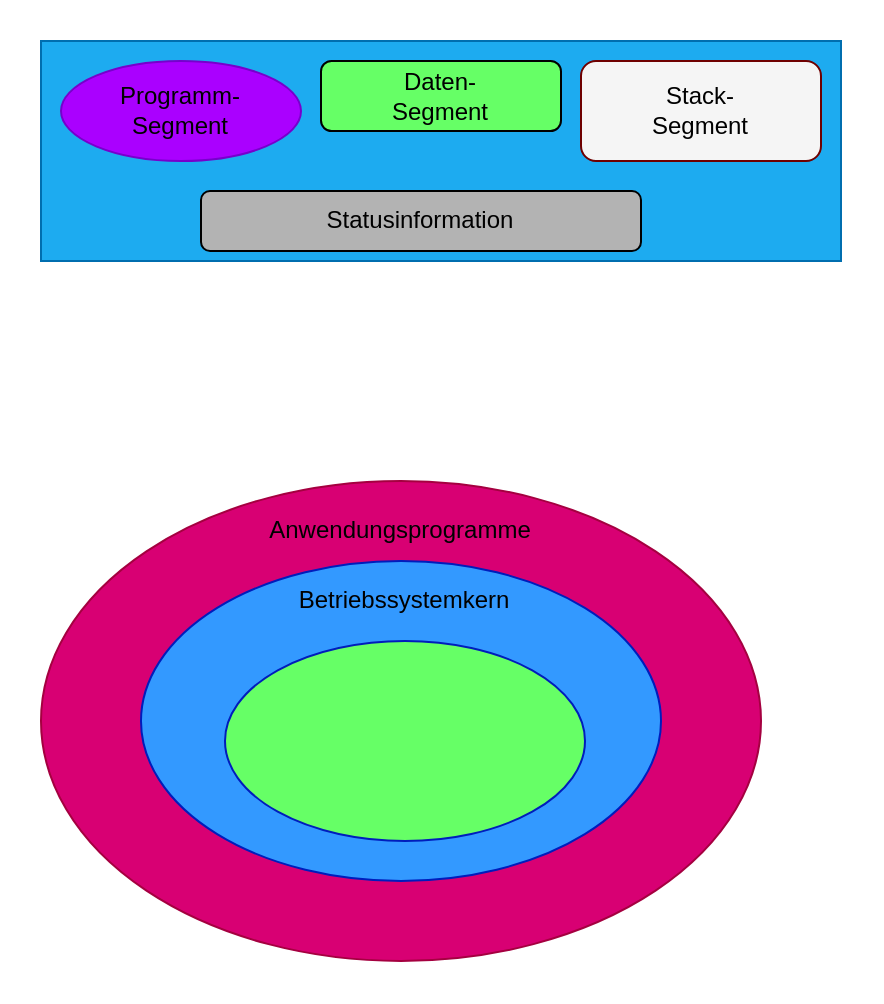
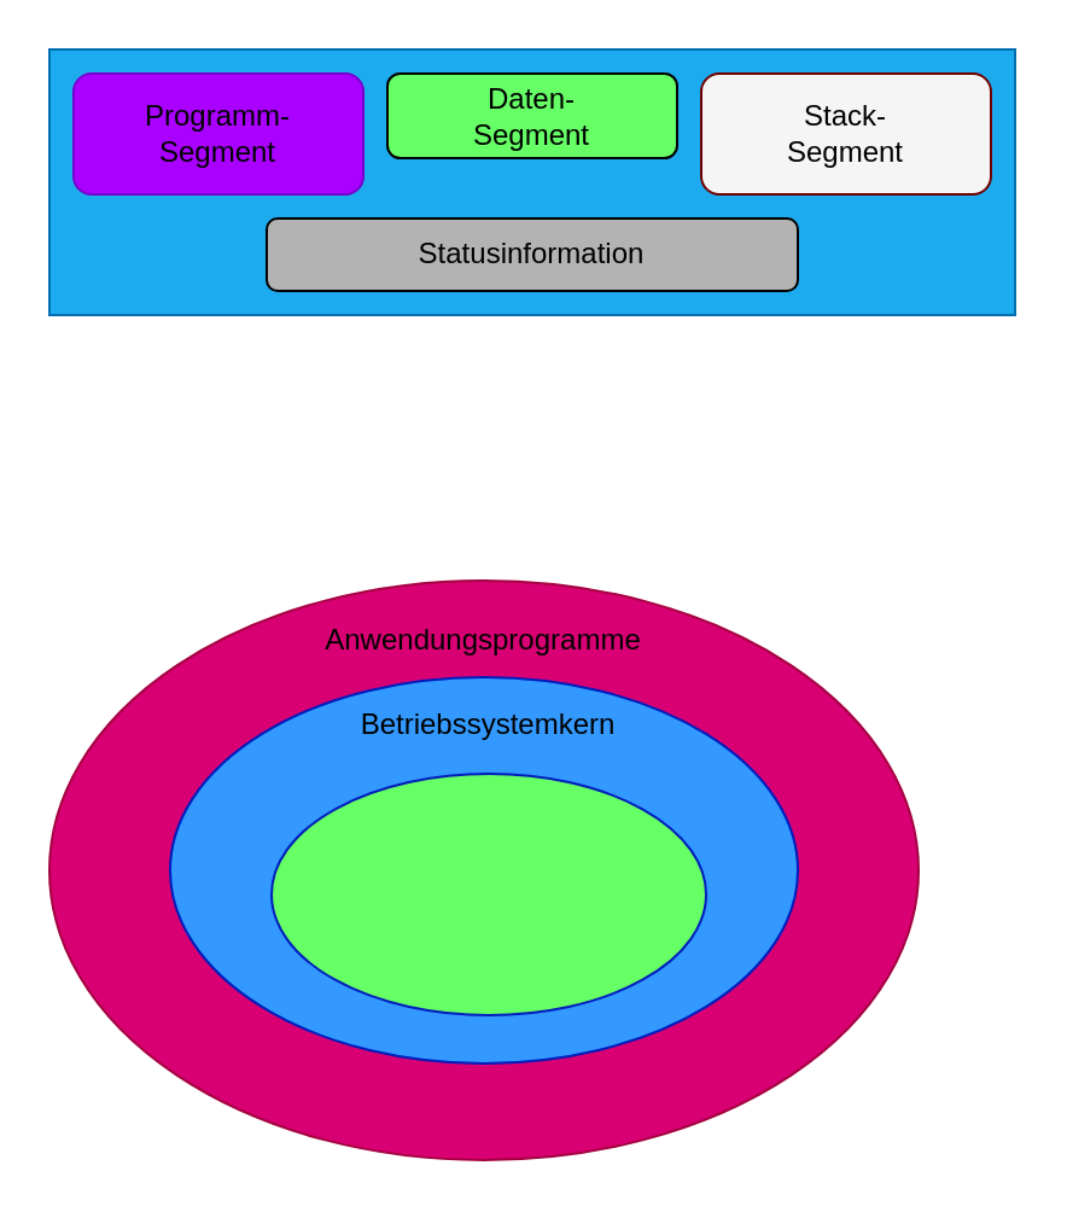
  <mxCell id="0" />
  <mxCell id="1" parent="0" />
  <mxCell id="2" value="" style="rounded=0;whiteSpace=wrap;html=1;fillColor=#1DABF0;strokeColor=#006EAF;fontColor=#ffffff;" vertex="1" parent="1"><mxGeometry x="20" y="20" width="400" height="110" as="geometry" /></mxCell>
- <mxCell id="3" value="Programm-&lt;br&gt;Segment" style="ellipse;whiteSpace=wrap;html=1;fillColor=#aa00ff;strokeColor=#7700CC;fontColor=#000000;" vertex="1" parent="1"><mxGeometry x="30" y="30" width="120" height="50" as="geometry" /></mxCell>
+ <mxCell id="3" value="Programm-&lt;br&gt;Segment" style="rounded=1;whiteSpace=wrap;html=1;fillColor=#aa00ff;strokeColor=#7700CC;fontColor=#000000;" vertex="1" parent="1"><mxGeometry x="30" y="30" width="120" height="50" as="geometry" /></mxCell>
  <mxCell id="4" value="Daten-&lt;br&gt;Segment" style="rounded=1;whiteSpace=wrap;html=1;fillColor=#66FF66;" vertex="1" parent="1"><mxGeometry x="160" y="30" width="120" height="35" as="geometry" /></mxCell>
  <mxCell id="5" value="Stack-&lt;br&gt;Segment" style="rounded=1;whiteSpace=wrap;html=1;fillColor=#f5f5f5;strokeColor=#6F0000;fontColor=#000000;" vertex="1" parent="1"><mxGeometry x="290" y="30" width="120" height="50" as="geometry" /></mxCell>
- <mxCell id="6" value="Statusinformation" style="rounded=1;whiteSpace=wrap;html=1;fillColor=#B3B3B3;" vertex="1" parent="1"><mxGeometry x="100" y="95" width="220" height="30" as="geometry" /></mxCell>
+ <mxCell id="6" value="Statusinformation" style="rounded=1;whiteSpace=wrap;html=1;fillColor=#B3B3B3;" vertex="1" parent="1"><mxGeometry x="110" y="90" width="220" height="30" as="geometry" /></mxCell>
  <mxCell id="7" value="" style="ellipse;whiteSpace=wrap;html=1;fillColor=#d80073;fontColor=#ffffff;strokeColor=#A50040;" vertex="1" parent="1"><mxGeometry x="20" y="240" width="360" height="240" as="geometry" /></mxCell>
  <mxCell id="8" value="" style="ellipse;whiteSpace=wrap;html=1;fillColor=#3399FF;fontColor=#ffffff;strokeColor=#001DBC;" vertex="1" parent="1"><mxGeometry x="70" y="280" width="260" height="160" as="geometry" /></mxCell>
  <mxCell id="9" value="&lt;font color=&quot;#000000&quot;&gt;Anwendungsprogramme&lt;/font&gt;" style="text;html=1;strokeColor=none;fillColor=none;align=center;verticalAlign=middle;whiteSpace=wrap;rounded=0;fontColor=#B3B3B3;" vertex="1" parent="1"><mxGeometry x="135" y="255" width="130" height="20" as="geometry" /></mxCell>
  <mxCell id="10" value="&lt;font color=&quot;#000000&quot;&gt;Betriebssystemkern&lt;/font&gt;" style="text;html=1;strokeColor=none;fillColor=none;align=center;verticalAlign=middle;whiteSpace=wrap;rounded=0;fontColor=#B3B3B3;" vertex="1" parent="1"><mxGeometry x="137" y="290" width="130" height="20" as="geometry" /></mxCell>
  <mxCell id="11" value="" style="ellipse;whiteSpace=wrap;html=1;fillColor=#66FF66;fontColor=#ffffff;strokeColor=#001DBC;" vertex="1" parent="1"><mxGeometry x="112" y="320" width="180" height="100" as="geometry" /></mxCell>
